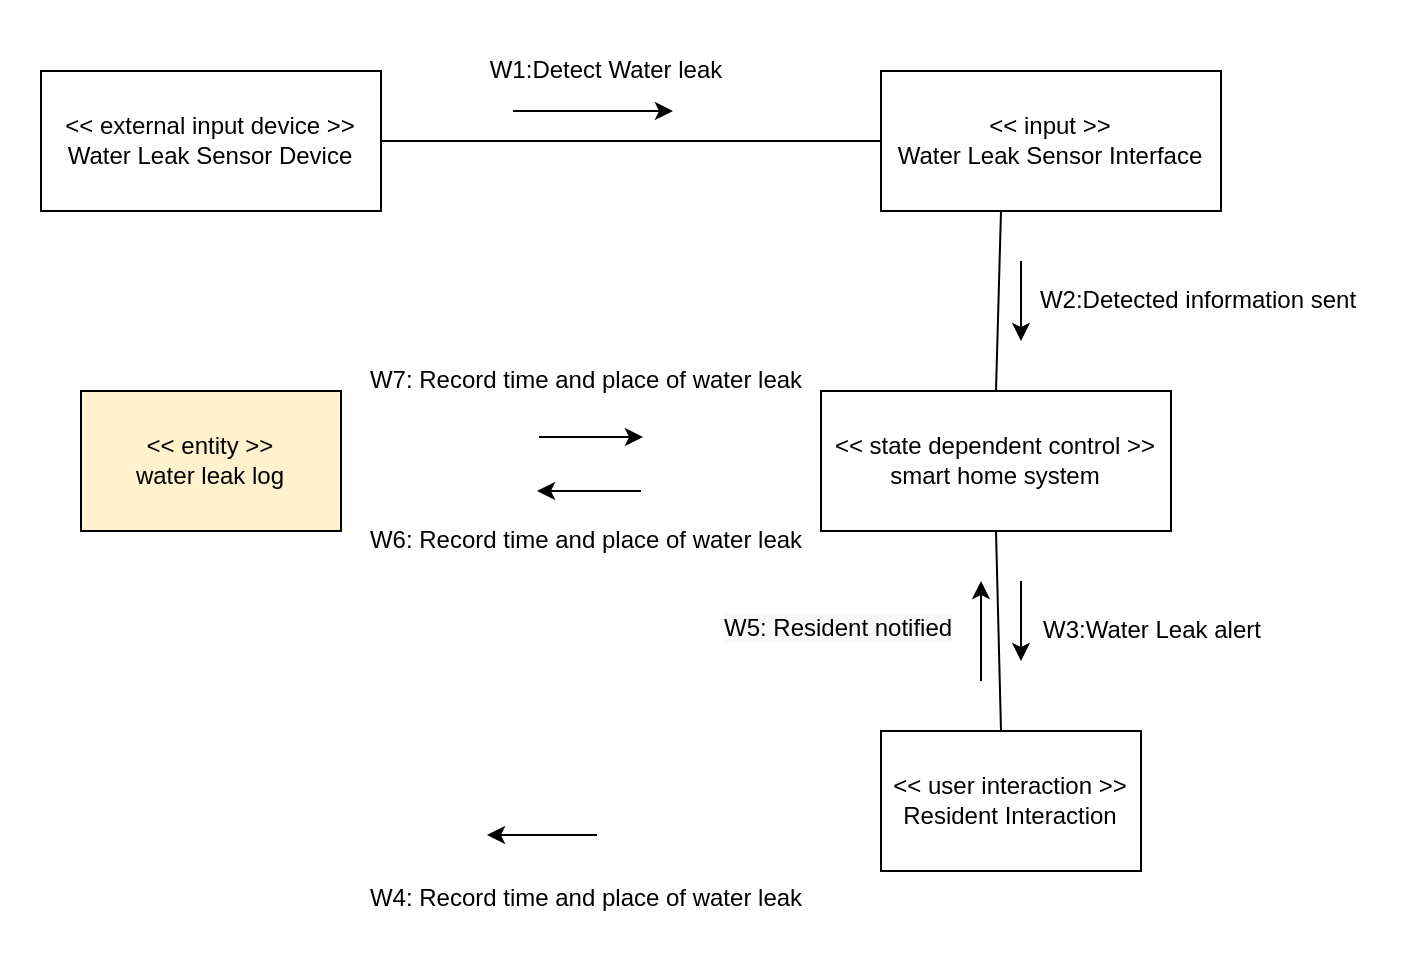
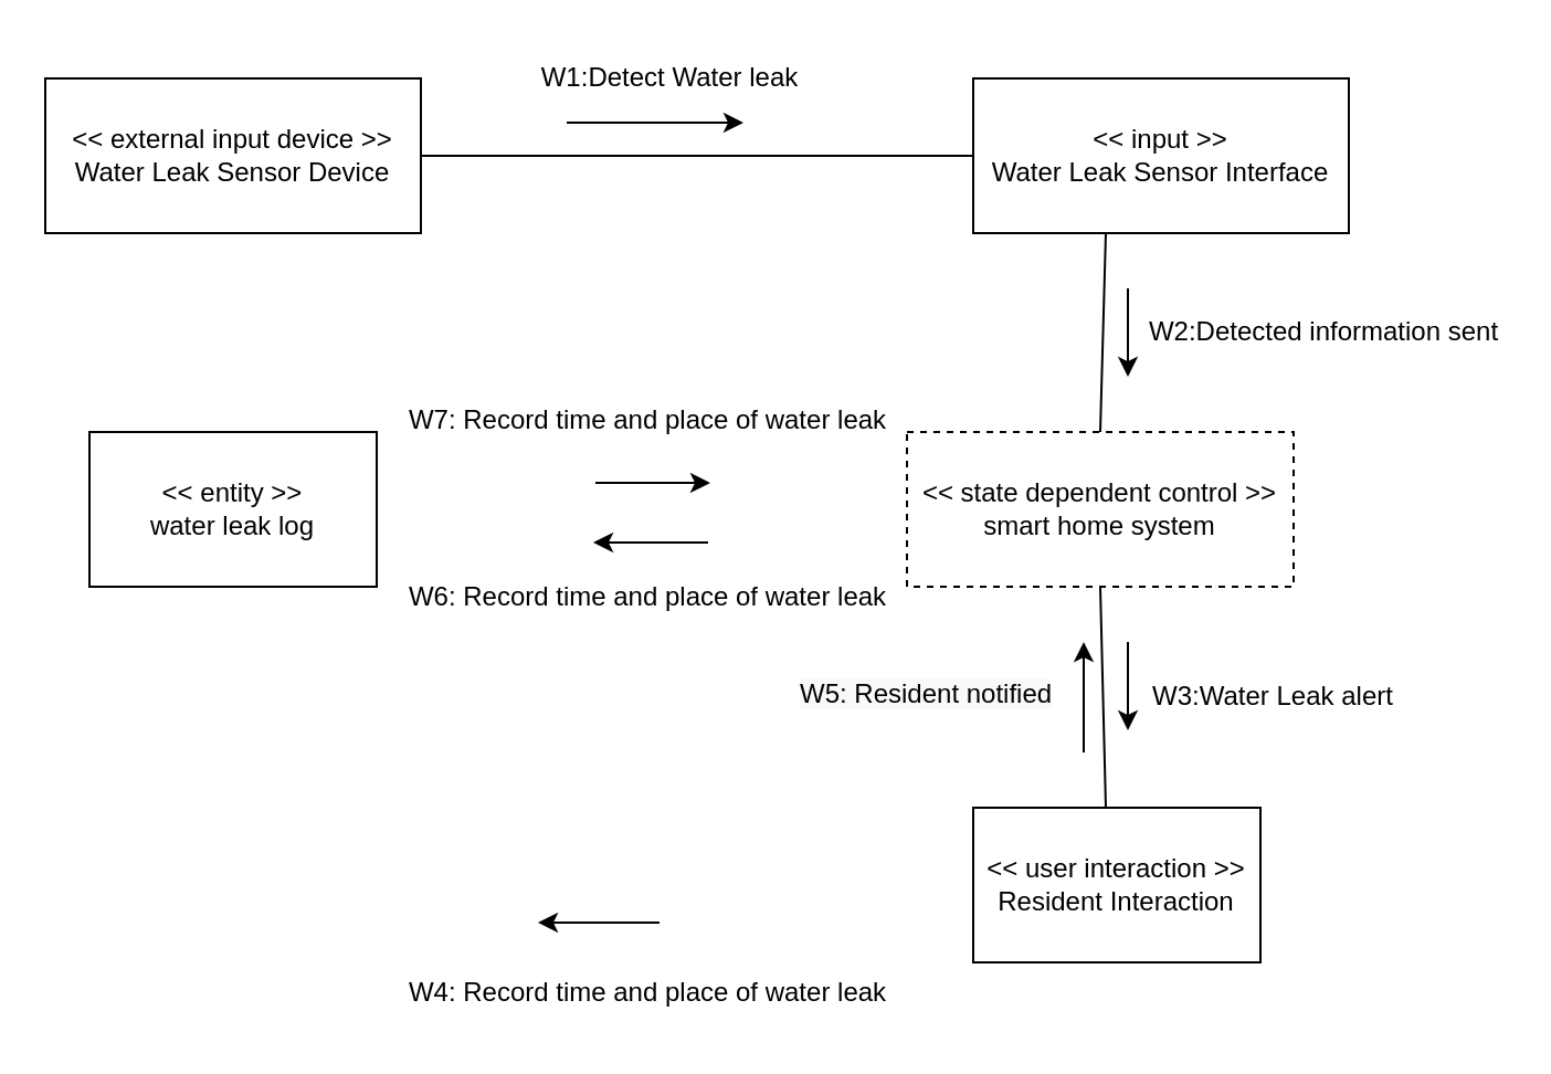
  <mxCell id="0" />
  <mxCell id="1" parent="0" />
  <mxCell id="2" value="&amp;lt;&amp;lt; external input device &amp;gt;&amp;gt;&lt;br&gt;Water Leak Sensor Device" style="rounded=0;whiteSpace=wrap;html=1;" vertex="1" parent="1"><mxGeometry x="20" y="35" width="170" height="70" as="geometry" /></mxCell>
- <mxCell id="3" value="&amp;lt;&amp;lt; state dependent control &amp;gt;&amp;gt;&lt;br&gt;smart home system" style="rounded=0;whiteSpace=wrap;html=1;" vertex="1" parent="1"><mxGeometry x="410" y="195" width="175" height="70" as="geometry" /></mxCell>
- <mxCell id="4" value="&amp;lt;&amp;lt; entity &amp;gt;&amp;gt;&lt;br&gt;water leak log" style="rounded=0;whiteSpace=wrap;html=1;fillColor=#fff2cc;" vertex="1" parent="1"><mxGeometry x="40" y="195" width="130" height="70" as="geometry" /></mxCell>
+ <mxCell id="3" value="&amp;lt;&amp;lt; state dependent control &amp;gt;&amp;gt;&lt;br&gt;smart home system" style="rounded=0;whiteSpace=wrap;html=1;dashed=1;" vertex="1" parent="1"><mxGeometry x="410" y="195" width="175" height="70" as="geometry" /></mxCell>
+ <mxCell id="4" value="&amp;lt;&amp;lt; entity &amp;gt;&amp;gt;&lt;br&gt;water leak log" style="rounded=0;whiteSpace=wrap;html=1;" vertex="1" parent="1"><mxGeometry x="40" y="195" width="130" height="70" as="geometry" /></mxCell>
  <mxCell id="5" value="&amp;lt;&amp;lt; user interaction &amp;gt;&amp;gt;&lt;br&gt;Resident Interaction" style="rounded=0;whiteSpace=wrap;html=1;" vertex="1" parent="1"><mxGeometry x="440" y="365" width="130" height="70" as="geometry" /></mxCell>
  <mxCell id="6" value="&amp;lt;&amp;lt; input &amp;gt;&amp;gt;&lt;br&gt;Water Leak Sensor Interface" style="rounded=0;whiteSpace=wrap;html=1;" vertex="1" parent="1"><mxGeometry x="440" y="35" width="170" height="70" as="geometry" /></mxCell>
  <mxCell id="7" value="" style="endArrow=none;html=1;rounded=0;exitX=1;exitY=0.5;exitDx=0;exitDy=0;entryX=0;entryY=0.5;entryDx=0;entryDy=0;" edge="1" parent="1" source="2" target="6"><mxGeometry width="50" height="50" relative="1" as="geometry"><mxPoint x="290" y="235" as="sourcePoint" /><mxPoint x="340" y="185" as="targetPoint" /></mxGeometry></mxCell>
  <mxCell id="8" value="" style="endArrow=none;html=1;rounded=0;exitX=0.5;exitY=1;exitDx=0;exitDy=0;" edge="1" parent="1" source="3"><mxGeometry width="50" height="50" relative="1" as="geometry"><mxPoint x="180" y="80" as="sourcePoint" /><mxPoint x="500" y="365" as="targetPoint" /></mxGeometry></mxCell>
  <mxCell id="9" value="W6: Record time and place of water leak" style="text;html=1;strokeColor=none;fillColor=none;align=center;verticalAlign=middle;whiteSpace=wrap;rounded=0;" vertex="1" parent="1"><mxGeometry x="178" y="255" width="230" height="30" as="geometry" /></mxCell>
  <mxCell id="10" value="W2:Detected information sent" style="text;html=1;strokeColor=none;fillColor=none;align=center;verticalAlign=middle;whiteSpace=wrap;rounded=0;rotation=0;" vertex="1" parent="1"><mxGeometry x="518.13" y="114.38" width="161.87" height="71.25" as="geometry" /></mxCell>
  <mxCell id="11" value="W1:Detect Water leak" style="text;html=1;strokeColor=none;fillColor=none;align=center;verticalAlign=middle;whiteSpace=wrap;rounded=0;" vertex="1" parent="1"><mxGeometry x="223" y="20" width="160" height="30" as="geometry" /></mxCell>
  <mxCell id="12" value="W3:Water Leak alert" style="text;html=1;strokeColor=none;fillColor=none;align=center;verticalAlign=middle;whiteSpace=wrap;rounded=0;rotation=0;" vertex="1" parent="1"><mxGeometry x="520.13" y="300" width="111.87" height="30" as="geometry" /></mxCell>
  <mxCell id="13" value="" style="endArrow=classic;html=1;rounded=0;" edge="1" parent="1"><mxGeometry width="50" height="50" relative="1" as="geometry"><mxPoint x="256" y="55" as="sourcePoint" /><mxPoint x="336" y="55" as="targetPoint" /></mxGeometry></mxCell>
  <mxCell id="14" value="" style="endArrow=none;html=1;rounded=0;entryX=0.5;entryY=0;entryDx=0;entryDy=0;" edge="1" parent="1" target="3"><mxGeometry width="50" height="50" relative="1" as="geometry"><mxPoint x="500" y="105" as="sourcePoint" /><mxPoint x="555" y="145" as="targetPoint" /><Array as="points"><mxPoint x="500" y="105" /></Array></mxGeometry></mxCell>
  <mxCell id="15" value="" style="endArrow=classic;html=1;rounded=0;" edge="1" parent="1"><mxGeometry width="50" height="50" relative="1" as="geometry"><mxPoint x="320" y="245" as="sourcePoint" /><mxPoint x="268" y="245" as="targetPoint" /></mxGeometry></mxCell>
  <mxCell id="16" value="" style="endArrow=classic;html=1;rounded=0;" edge="1" parent="1"><mxGeometry width="50" height="50" relative="1" as="geometry"><mxPoint x="510" y="290" as="sourcePoint" /><mxPoint x="510" y="330" as="targetPoint" /><Array as="points" /></mxGeometry></mxCell>
  <mxCell id="17" value="" style="endArrow=classic;html=1;rounded=0;" edge="1" parent="1"><mxGeometry width="50" height="50" relative="1" as="geometry"><mxPoint x="510" y="130" as="sourcePoint" /><mxPoint x="510" y="170" as="targetPoint" /><Array as="points" /></mxGeometry></mxCell>
  <mxCell id="18" value="" style="endArrow=classic;html=1;rounded=0;" edge="1" parent="1"><mxGeometry width="50" height="50" relative="1" as="geometry"><mxPoint x="490" y="340" as="sourcePoint" /><mxPoint x="490" y="290" as="targetPoint" /><Array as="points" /></mxGeometry></mxCell>
  <mxCell id="19" value="&lt;span style=&quot;color: rgb(0 , 0 , 0) ; font-family: &amp;#34;helvetica&amp;#34; ; font-size: 12px ; font-style: normal ; font-weight: 400 ; letter-spacing: normal ; text-align: center ; text-indent: 0px ; text-transform: none ; word-spacing: 0px ; background-color: rgb(248 , 249 , 250) ; display: inline ; float: none&quot;&gt;W5: Resident notified&lt;/span&gt;" style="text;whiteSpace=wrap;html=1;" vertex="1" parent="1"><mxGeometry x="360" y="300" width="120" height="35" as="geometry" /></mxCell>
  <mxCell id="20" value="W4: Record time and place of water leak" style="text;html=1;strokeColor=none;fillColor=none;align=center;verticalAlign=middle;whiteSpace=wrap;rounded=0;" vertex="1" parent="1"><mxGeometry x="178" y="434" width="230" height="30" as="geometry" /></mxCell>
  <mxCell id="21" value="" style="endArrow=classic;html=1;rounded=0;" edge="1" parent="1"><mxGeometry width="50" height="50" relative="1" as="geometry"><mxPoint x="298" y="417" as="sourcePoint" /><mxPoint x="243" y="417" as="targetPoint" /></mxGeometry></mxCell>
  <mxCell id="22" value="W7: Record time and place of water leak" style="text;html=1;strokeColor=none;fillColor=none;align=center;verticalAlign=middle;whiteSpace=wrap;rounded=0;" vertex="1" parent="1"><mxGeometry x="178" y="175" width="230" height="30" as="geometry" /></mxCell>
  <mxCell id="23" value="" style="endArrow=classic;html=1;rounded=0;" edge="1" parent="1"><mxGeometry width="50" height="50" relative="1" as="geometry"><mxPoint x="269" y="218" as="sourcePoint" /><mxPoint x="321" y="218" as="targetPoint" /></mxGeometry></mxCell>
